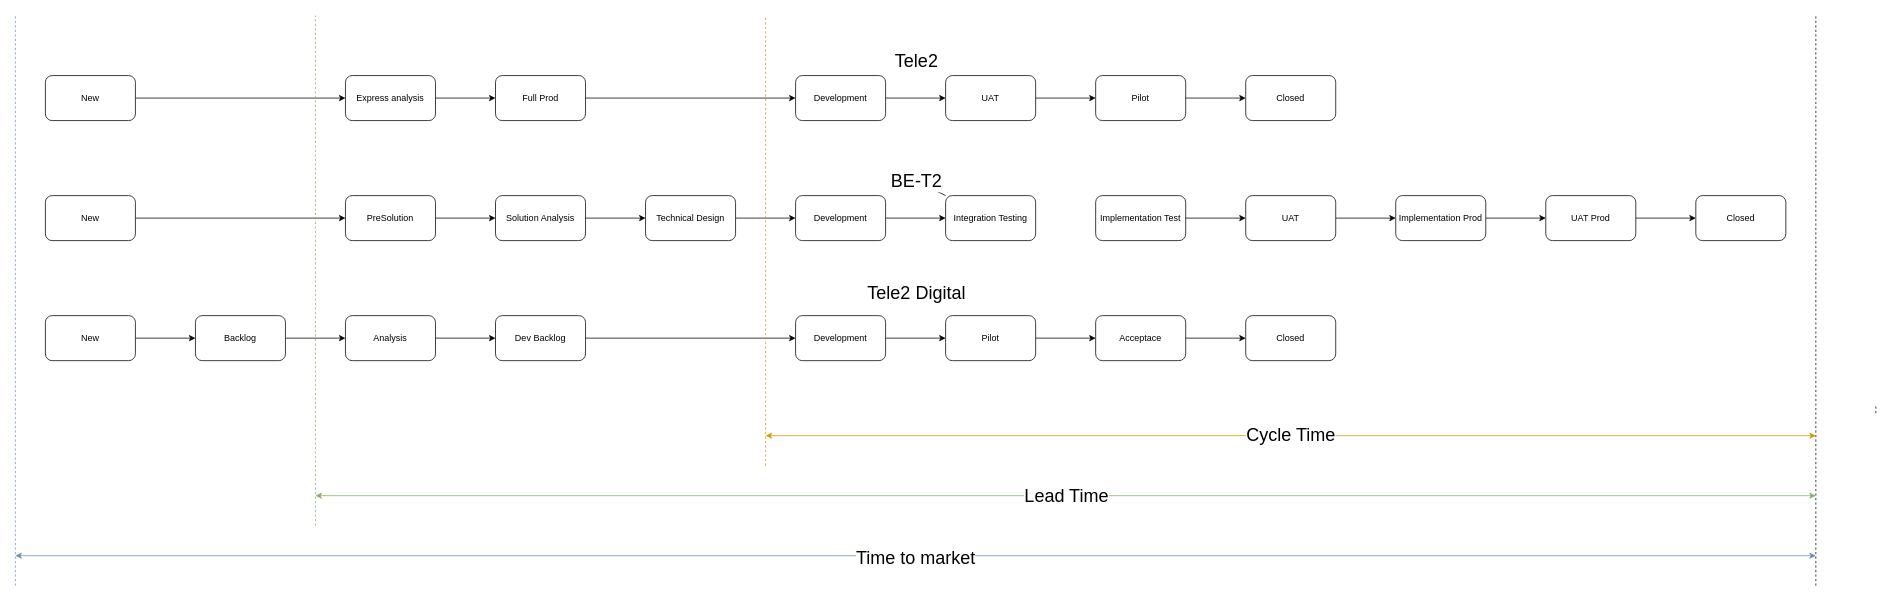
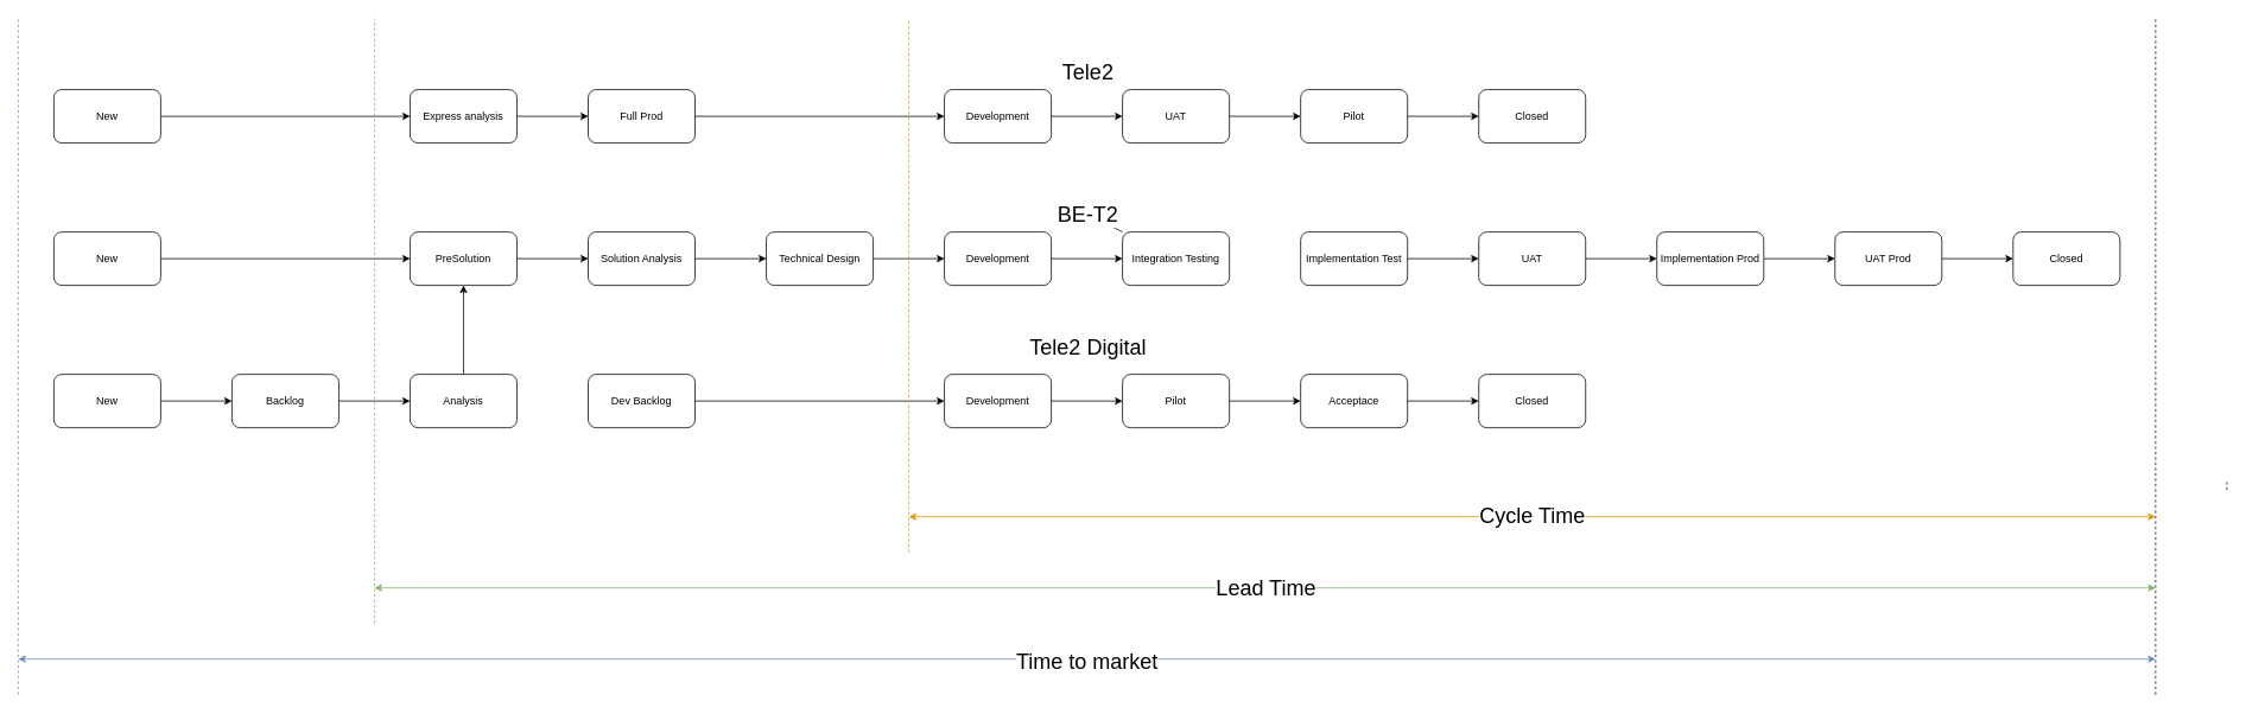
  <mxCell id="0" />
  <mxCell id="1" parent="0" />
  <mxCell id="2" style="edgeStyle=orthogonalEdgeStyle;rounded=0;orthogonalLoop=1;jettySize=auto;html=1;" parent="1" source="3" target="5" edge="1"><mxGeometry relative="1" as="geometry" /></mxCell>
  <mxCell id="3" value="New" style="rounded=1;whiteSpace=wrap;html=1;" parent="1" vertex="1"><mxGeometry x="60" y="100" width="120" height="60" as="geometry" /></mxCell>
  <mxCell id="4" style="edgeStyle=orthogonalEdgeStyle;rounded=0;orthogonalLoop=1;jettySize=auto;html=1;" parent="1" source="5" target="7" edge="1"><mxGeometry relative="1" as="geometry" /></mxCell>
  <mxCell id="5" value="Express analysis" style="rounded=1;whiteSpace=wrap;html=1;" parent="1" vertex="1"><mxGeometry x="460" y="100" width="120" height="60" as="geometry" /></mxCell>
  <mxCell id="6" style="edgeStyle=orthogonalEdgeStyle;rounded=0;orthogonalLoop=1;jettySize=auto;html=1;" parent="1" source="7" target="9" edge="1"><mxGeometry relative="1" as="geometry" /></mxCell>
  <mxCell id="7" value="Full Prod" style="rounded=1;whiteSpace=wrap;html=1;" parent="1" vertex="1"><mxGeometry x="660" y="100" width="120" height="60" as="geometry" /></mxCell>
  <mxCell id="8" style="edgeStyle=orthogonalEdgeStyle;rounded=0;orthogonalLoop=1;jettySize=auto;html=1;" parent="1" source="9" target="11" edge="1"><mxGeometry relative="1" as="geometry" /></mxCell>
  <mxCell id="9" value="Development" style="rounded=1;whiteSpace=wrap;html=1;" parent="1" vertex="1"><mxGeometry x="1060" y="100" width="120" height="60" as="geometry" /></mxCell>
  <mxCell id="10" style="edgeStyle=orthogonalEdgeStyle;rounded=0;orthogonalLoop=1;jettySize=auto;html=1;" parent="1" source="11" target="13" edge="1"><mxGeometry relative="1" as="geometry" /></mxCell>
  <mxCell id="11" value="UAT" style="rounded=1;whiteSpace=wrap;html=1;" parent="1" vertex="1"><mxGeometry x="1260" y="100" width="120" height="60" as="geometry" /></mxCell>
  <mxCell id="12" style="edgeStyle=orthogonalEdgeStyle;rounded=0;orthogonalLoop=1;jettySize=auto;html=1;" parent="1" source="13" target="14" edge="1"><mxGeometry relative="1" as="geometry" /></mxCell>
  <mxCell id="13" value="Pilot" style="rounded=1;whiteSpace=wrap;html=1;" parent="1" vertex="1"><mxGeometry x="1460" y="100" width="120" height="60" as="geometry" /></mxCell>
  <mxCell id="14" value="&lt;div&gt;Closed&lt;/div&gt;" style="rounded=1;whiteSpace=wrap;html=1;" parent="1" vertex="1"><mxGeometry x="1660" y="100" width="120" height="60" as="geometry" /></mxCell>
  <mxCell id="15" style="edgeStyle=orthogonalEdgeStyle;rounded=0;orthogonalLoop=1;jettySize=auto;html=1;" parent="1" source="16" target="18" edge="1"><mxGeometry relative="1" as="geometry" /></mxCell>
  <mxCell id="16" value="&lt;div&gt;New&lt;/div&gt;" style="rounded=1;whiteSpace=wrap;html=1;" parent="1" vertex="1"><mxGeometry x="60" y="260" width="120" height="60" as="geometry" /></mxCell>
  <mxCell id="17" style="edgeStyle=orthogonalEdgeStyle;rounded=0;orthogonalLoop=1;jettySize=auto;html=1;" parent="1" source="18" target="20" edge="1"><mxGeometry relative="1" as="geometry" /></mxCell>
  <mxCell id="18" value="PreSolution" style="rounded=1;whiteSpace=wrap;html=1;" parent="1" vertex="1"><mxGeometry x="460" y="260" width="120" height="60" as="geometry" /></mxCell>
  <mxCell id="19" style="edgeStyle=orthogonalEdgeStyle;rounded=0;orthogonalLoop=1;jettySize=auto;html=1;" parent="1" source="20" target="22" edge="1"><mxGeometry relative="1" as="geometry" /></mxCell>
  <mxCell id="20" value="Solution Analysis" style="rounded=1;whiteSpace=wrap;html=1;" parent="1" vertex="1"><mxGeometry x="660" y="260" width="120" height="60" as="geometry" /></mxCell>
  <mxCell id="21" style="edgeStyle=orthogonalEdgeStyle;rounded=0;orthogonalLoop=1;jettySize=auto;html=1;" parent="1" source="22" target="24" edge="1"><mxGeometry relative="1" as="geometry" /></mxCell>
  <mxCell id="22" value="Technical Design" style="rounded=1;whiteSpace=wrap;html=1;" parent="1" vertex="1"><mxGeometry x="860" y="260" width="120" height="60" as="geometry" /></mxCell>
  <mxCell id="23" style="edgeStyle=orthogonalEdgeStyle;rounded=0;orthogonalLoop=1;jettySize=auto;html=1;" parent="1" source="24" target="26" edge="1"><mxGeometry relative="1" as="geometry" /></mxCell>
  <mxCell id="24" value="Development" style="rounded=1;whiteSpace=wrap;html=1;" parent="1" vertex="1"><mxGeometry x="1060" y="260" width="120" height="60" as="geometry" /></mxCell>
  <mxCell id="25" style="edgeStyle=orthogonalEdgeStyle;rounded=0;orthogonalLoop=1;jettySize=auto;html=1;" parent="1" source="26" target="63" edge="1"><mxGeometry relative="1" as="geometry" /></mxCell>
  <mxCell id="26" value="Integration Testing" style="rounded=1;whiteSpace=wrap;html=1;" parent="1" vertex="1"><mxGeometry x="1260" y="260" width="120" height="60" as="geometry" /></mxCell>
  <mxCell id="27" style="edgeStyle=orthogonalEdgeStyle;rounded=0;orthogonalLoop=1;jettySize=auto;html=1;" parent="1" source="28" target="30" edge="1"><mxGeometry relative="1" as="geometry" /></mxCell>
  <mxCell id="28" value="&lt;div&gt;Implementation Test&lt;/div&gt;" style="rounded=1;whiteSpace=wrap;html=1;" parent="1" vertex="1"><mxGeometry x="1460" y="260" width="120" height="60" as="geometry" /></mxCell>
  <mxCell id="29" style="edgeStyle=orthogonalEdgeStyle;rounded=0;orthogonalLoop=1;jettySize=auto;html=1;" parent="1" source="30" target="32" edge="1"><mxGeometry relative="1" as="geometry" /></mxCell>
  <mxCell id="30" value="UAT" style="rounded=1;whiteSpace=wrap;html=1;" parent="1" vertex="1"><mxGeometry x="1660" y="260" width="120" height="60" as="geometry" /></mxCell>
  <mxCell id="31" style="edgeStyle=orthogonalEdgeStyle;rounded=0;orthogonalLoop=1;jettySize=auto;html=1;" parent="1" source="32" target="34" edge="1"><mxGeometry relative="1" as="geometry" /></mxCell>
  <mxCell id="32" value="Implementation Prod" style="rounded=1;whiteSpace=wrap;html=1;" parent="1" vertex="1"><mxGeometry x="1860" y="260" width="120" height="60" as="geometry" /></mxCell>
  <mxCell id="33" style="edgeStyle=orthogonalEdgeStyle;rounded=0;orthogonalLoop=1;jettySize=auto;html=1;" parent="1" source="34" target="35" edge="1"><mxGeometry relative="1" as="geometry" /></mxCell>
  <mxCell id="34" value="&lt;div&gt;UAT Prod&lt;/div&gt;" style="rounded=1;whiteSpace=wrap;html=1;" parent="1" vertex="1"><mxGeometry x="2060" y="260" width="120" height="60" as="geometry" /></mxCell>
  <mxCell id="35" value="Closed" style="rounded=1;whiteSpace=wrap;html=1;" parent="1" vertex="1"><mxGeometry x="2260" y="260" width="120" height="60" as="geometry" /></mxCell>
  <mxCell id="36" style="edgeStyle=orthogonalEdgeStyle;rounded=0;orthogonalLoop=1;jettySize=auto;html=1;" parent="1" source="37" target="39" edge="1"><mxGeometry relative="1" as="geometry" /></mxCell>
  <mxCell id="37" value="New" style="rounded=1;whiteSpace=wrap;html=1;" parent="1" vertex="1"><mxGeometry x="60" y="420" width="120" height="60" as="geometry" /></mxCell>
  <mxCell id="38" style="edgeStyle=orthogonalEdgeStyle;rounded=0;orthogonalLoop=1;jettySize=auto;html=1;" parent="1" source="39" target="41" edge="1"><mxGeometry relative="1" as="geometry" /></mxCell>
  <mxCell id="39" value="Backlog" style="rounded=1;whiteSpace=wrap;html=1;" parent="1" vertex="1"><mxGeometry x="260" y="420" width="120" height="60" as="geometry" /></mxCell>
- <mxCell id="40" style="edgeStyle=orthogonalEdgeStyle;rounded=0;orthogonalLoop=1;jettySize=auto;html=1;" parent="1" source="41" target="43" edge="1"><mxGeometry relative="1" as="geometry" /></mxCell>
+ <mxCell id="40" style="edgeStyle=orthogonalEdgeStyle;rounded=0;orthogonalLoop=1;jettySize=auto;html=1;" parent="1" source="41" target="18" edge="1"><mxGeometry relative="1" as="geometry" /></mxCell>
  <mxCell id="41" value="Analysis" style="rounded=1;whiteSpace=wrap;html=1;" parent="1" vertex="1"><mxGeometry x="460" y="420" width="120" height="60" as="geometry" /></mxCell>
  <mxCell id="42" style="edgeStyle=orthogonalEdgeStyle;rounded=0;orthogonalLoop=1;jettySize=auto;html=1;" parent="1" source="43" target="45" edge="1"><mxGeometry relative="1" as="geometry" /></mxCell>
  <mxCell id="43" value="&lt;div&gt;Dev Backlog&lt;/div&gt;" style="rounded=1;whiteSpace=wrap;html=1;" parent="1" vertex="1"><mxGeometry x="660" y="420" width="120" height="60" as="geometry" /></mxCell>
  <mxCell id="44" style="edgeStyle=orthogonalEdgeStyle;rounded=0;orthogonalLoop=1;jettySize=auto;html=1;" parent="1" source="45" target="47" edge="1"><mxGeometry relative="1" as="geometry" /></mxCell>
  <mxCell id="45" value="Development" style="rounded=1;whiteSpace=wrap;html=1;" parent="1" vertex="1"><mxGeometry x="1060" y="420" width="120" height="60" as="geometry" /></mxCell>
  <mxCell id="46" style="edgeStyle=orthogonalEdgeStyle;rounded=0;orthogonalLoop=1;jettySize=auto;html=1;" parent="1" source="47" target="49" edge="1"><mxGeometry relative="1" as="geometry" /></mxCell>
  <mxCell id="47" value="Pilot" style="rounded=1;whiteSpace=wrap;html=1;" parent="1" vertex="1"><mxGeometry x="1260" y="420" width="120" height="60" as="geometry" /></mxCell>
  <mxCell id="48" style="edgeStyle=orthogonalEdgeStyle;rounded=0;orthogonalLoop=1;jettySize=auto;html=1;" parent="1" source="49" target="50" edge="1"><mxGeometry relative="1" as="geometry" /></mxCell>
  <mxCell id="49" value="Acceptace" style="rounded=1;whiteSpace=wrap;html=1;" parent="1" vertex="1"><mxGeometry x="1460" y="420" width="120" height="60" as="geometry" /></mxCell>
  <mxCell id="50" value="Closed" style="rounded=1;whiteSpace=wrap;html=1;" parent="1" vertex="1"><mxGeometry x="1660" y="420" width="120" height="60" as="geometry" /></mxCell>
  <mxCell id="51" value="" style="endArrow=none;dashed=1;html=1;rounded=0;fillColor=#dae8fc;strokeColor=#6c8ebf;" parent="1" edge="1"><mxGeometry width="50" height="50" relative="1" as="geometry"><mxPoint x="20" y="780" as="sourcePoint" /><mxPoint x="20" y="20" as="targetPoint" /></mxGeometry></mxCell>
  <mxCell id="52" value="" style="endArrow=none;dashed=1;html=1;rounded=0;" parent="1" edge="1"><mxGeometry width="50" height="50" relative="1" as="geometry"><mxPoint x="2420" y="780" as="sourcePoint" /><mxPoint x="2420" y="20" as="targetPoint" /></mxGeometry></mxCell>
  <mxCell id="53" value="" style="endArrow=classic;startArrow=classic;html=1;rounded=0;fillColor=#dae8fc;strokeColor=#6c8ebf;" parent="1" edge="1"><mxGeometry width="50" height="50" relative="1" as="geometry"><mxPoint x="20" y="740" as="sourcePoint" /><mxPoint x="2420" y="740" as="targetPoint" /></mxGeometry></mxCell>
  <mxCell id="54" value="&lt;font style=&quot;font-size: 24px;&quot;&gt;Time to market&lt;/font&gt;" style="edgeLabel;html=1;align=center;verticalAlign=middle;resizable=0;points=[];" parent="53" vertex="1" connectable="0"><mxGeometry x="-0.001" y="-2" relative="1" as="geometry"><mxPoint as="offset" /></mxGeometry></mxCell>
  <mxCell id="55" value="&lt;font style=&quot;font-size: 24px;&quot;&gt;Tele2&lt;/font&gt;" style="edgeLabel;html=1;align=center;verticalAlign=middle;resizable=0;points=[];" parent="53" vertex="1" connectable="0"><mxGeometry x="-0.0" y="2" relative="1" as="geometry"><mxPoint y="-658" as="offset" /></mxGeometry></mxCell>
  <mxCell id="56" value="" style="endArrow=none;dashed=1;html=1;rounded=0;fillColor=#d5e8d4;strokeColor=#82b366;" parent="1" edge="1"><mxGeometry width="50" height="50" relative="1" as="geometry"><mxPoint x="420" y="700" as="sourcePoint" /><mxPoint x="420" y="20" as="targetPoint" /></mxGeometry></mxCell>
  <mxCell id="57" value="" style="endArrow=classic;startArrow=classic;html=1;rounded=0;fillColor=#d5e8d4;strokeColor=#82b366;" parent="1" edge="1"><mxGeometry width="50" height="50" relative="1" as="geometry"><mxPoint x="420" y="660" as="sourcePoint" /><mxPoint x="2420" y="660" as="targetPoint" /></mxGeometry></mxCell>
  <mxCell id="58" value="&lt;font style=&quot;font-size: 24px;&quot;&gt;Lead Time&lt;/font&gt;" style="edgeLabel;html=1;align=center;verticalAlign=middle;resizable=0;points=[];" parent="57" vertex="1" connectable="0"><mxGeometry x="-0.0" relative="1" as="geometry"><mxPoint as="offset" /></mxGeometry></mxCell>
  <mxCell id="59" value="" style="endArrow=none;dashed=1;html=1;rounded=0;fillColor=#ffe6cc;strokeColor=#d79b00;" parent="1" edge="1"><mxGeometry width="50" height="50" relative="1" as="geometry"><mxPoint x="1020" y="620" as="sourcePoint" /><mxPoint x="1020" y="20" as="targetPoint" /></mxGeometry></mxCell>
  <mxCell id="60" value="" style="endArrow=classic;startArrow=classic;html=1;rounded=0;fillColor=#ffe6cc;strokeColor=#d79b00;fontSize=24;" parent="1" edge="1"><mxGeometry width="50" height="50" relative="1" as="geometry"><mxPoint x="1020" y="580" as="sourcePoint" /><mxPoint x="2420" y="580" as="targetPoint" /></mxGeometry></mxCell>
  <mxCell id="61" value="&lt;font style=&quot;font-size: 24px;&quot;&gt;Cycle Time&lt;/font&gt;" style="edgeLabel;html=1;align=center;verticalAlign=middle;resizable=0;points=[];" parent="60" vertex="1" connectable="0"><mxGeometry x="-0.001" y="1" relative="1" as="geometry"><mxPoint as="offset" /></mxGeometry></mxCell>
  <mxCell id="62" value="" style="endArrow=none;dashed=1;html=1;rounded=0;strokeColor=#000000;" parent="1" edge="1"><mxGeometry width="50" height="50" relative="1" as="geometry"><mxPoint x="2500" y="550" as="sourcePoint" /><mxPoint x="2500" y="540" as="targetPoint" /></mxGeometry></mxCell>
  <mxCell id="63" value="&lt;font style=&quot;font-size: 24px;&quot;&gt;BE-T2&lt;/font&gt;" style="edgeLabel;html=1;align=center;verticalAlign=middle;resizable=0;points=[];" parent="1" vertex="1" connectable="0"><mxGeometry x="1220" y="240" as="geometry" /></mxCell>
  <mxCell id="64" value="&lt;font style=&quot;font-size: 24px;&quot;&gt;Tele2 Digital&lt;/font&gt;" style="edgeLabel;html=1;align=center;verticalAlign=middle;resizable=0;points=[];" parent="1" vertex="1" connectable="0"><mxGeometry x="1220" y="390" as="geometry" /></mxCell>
